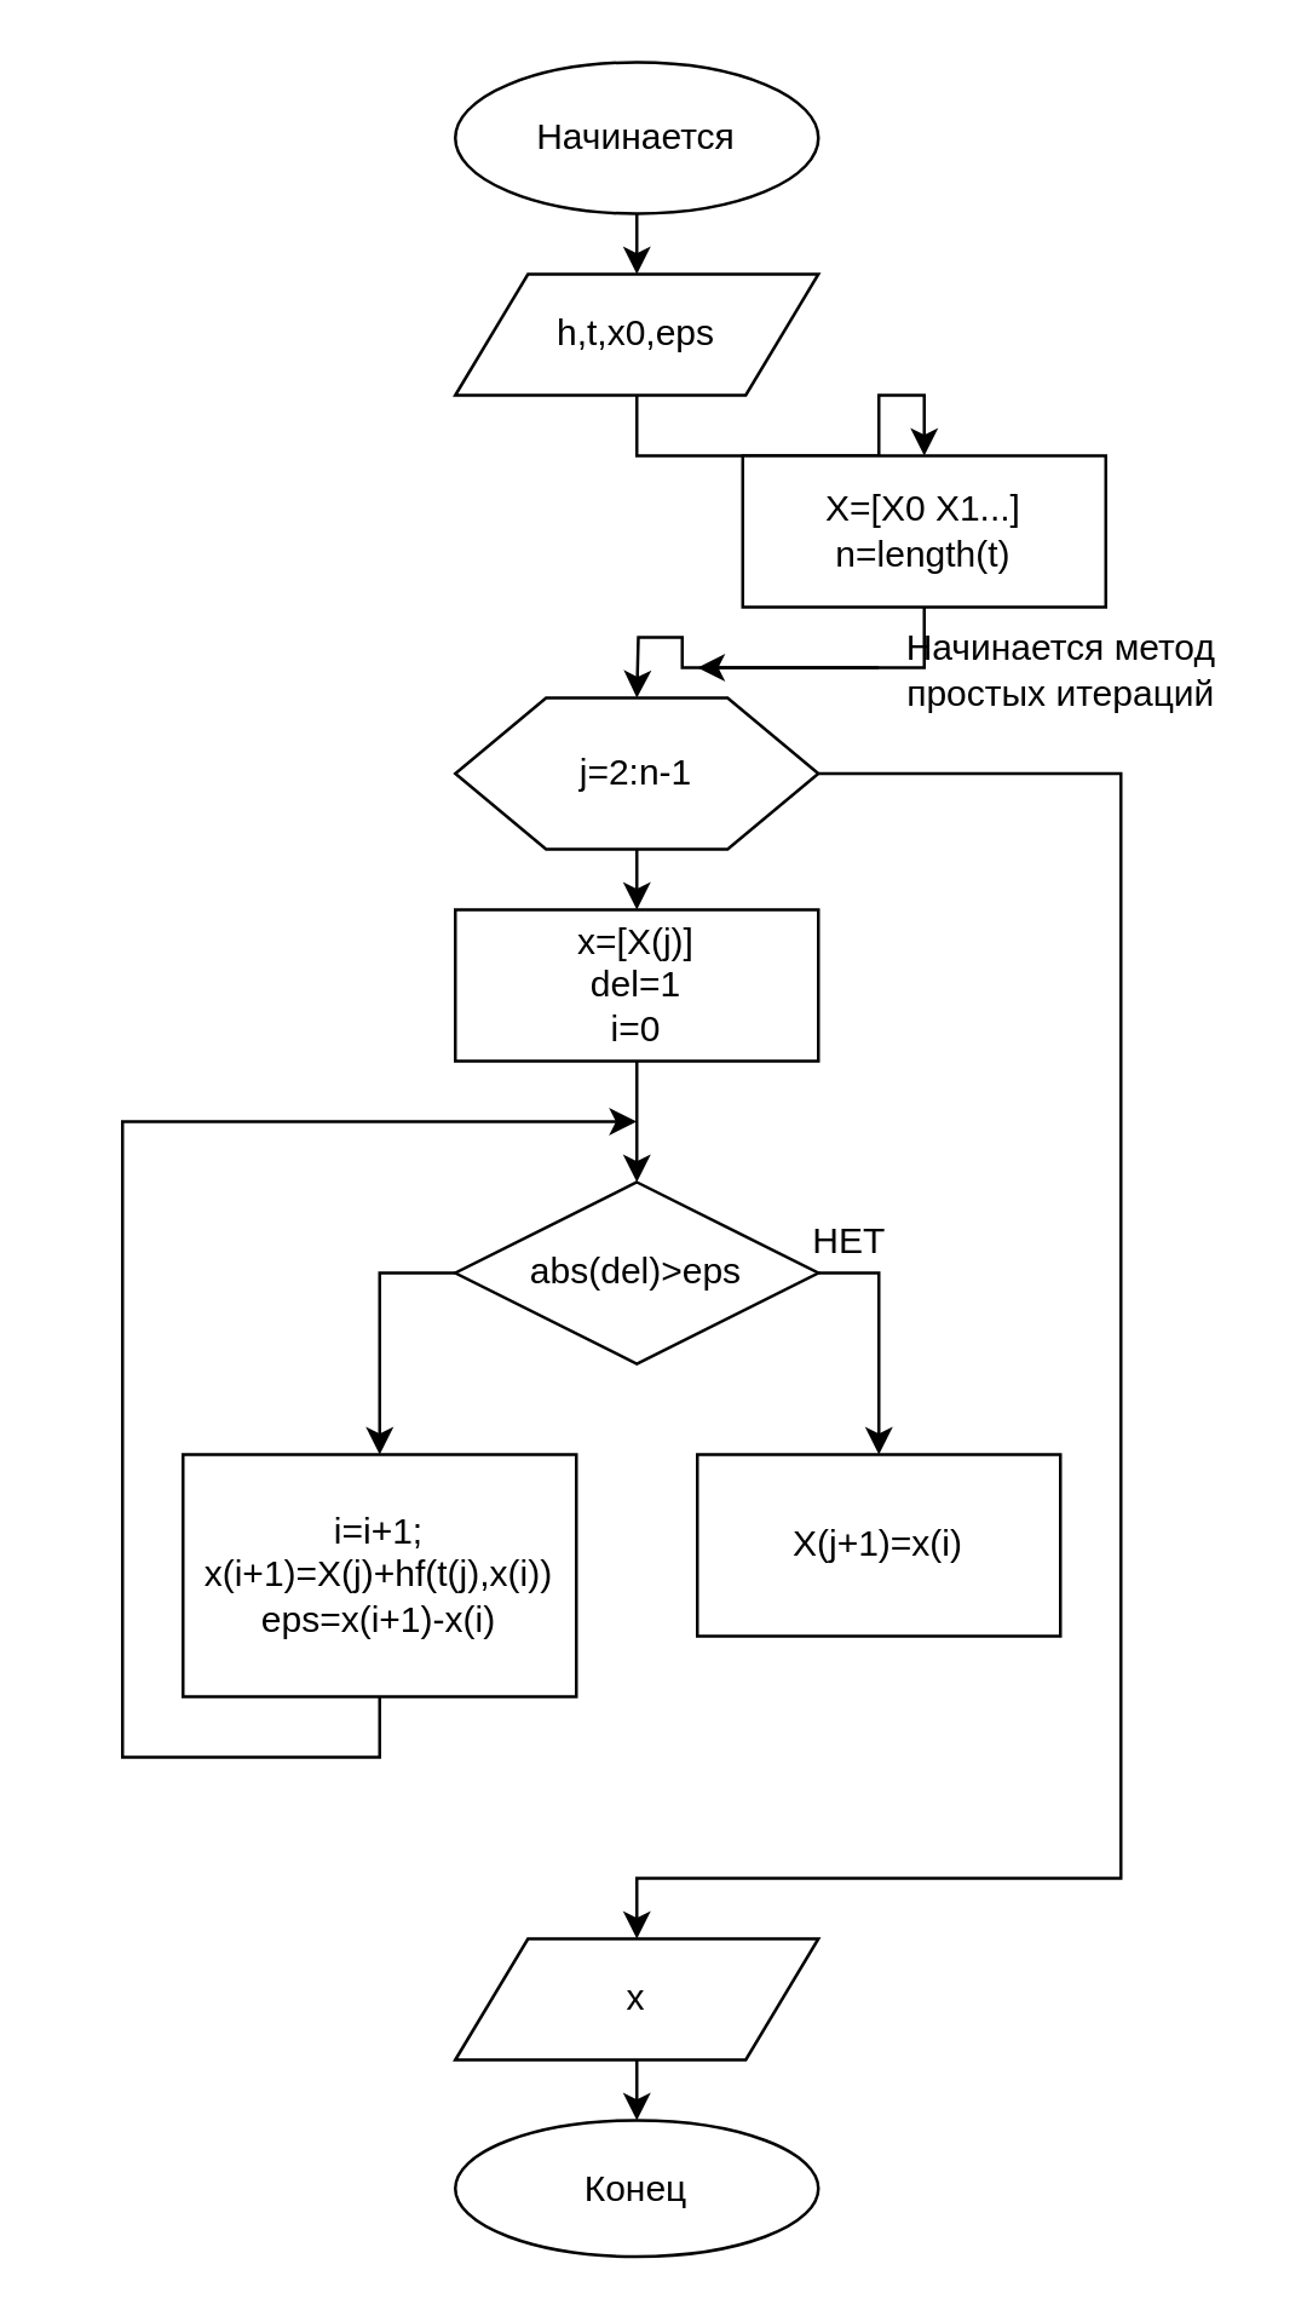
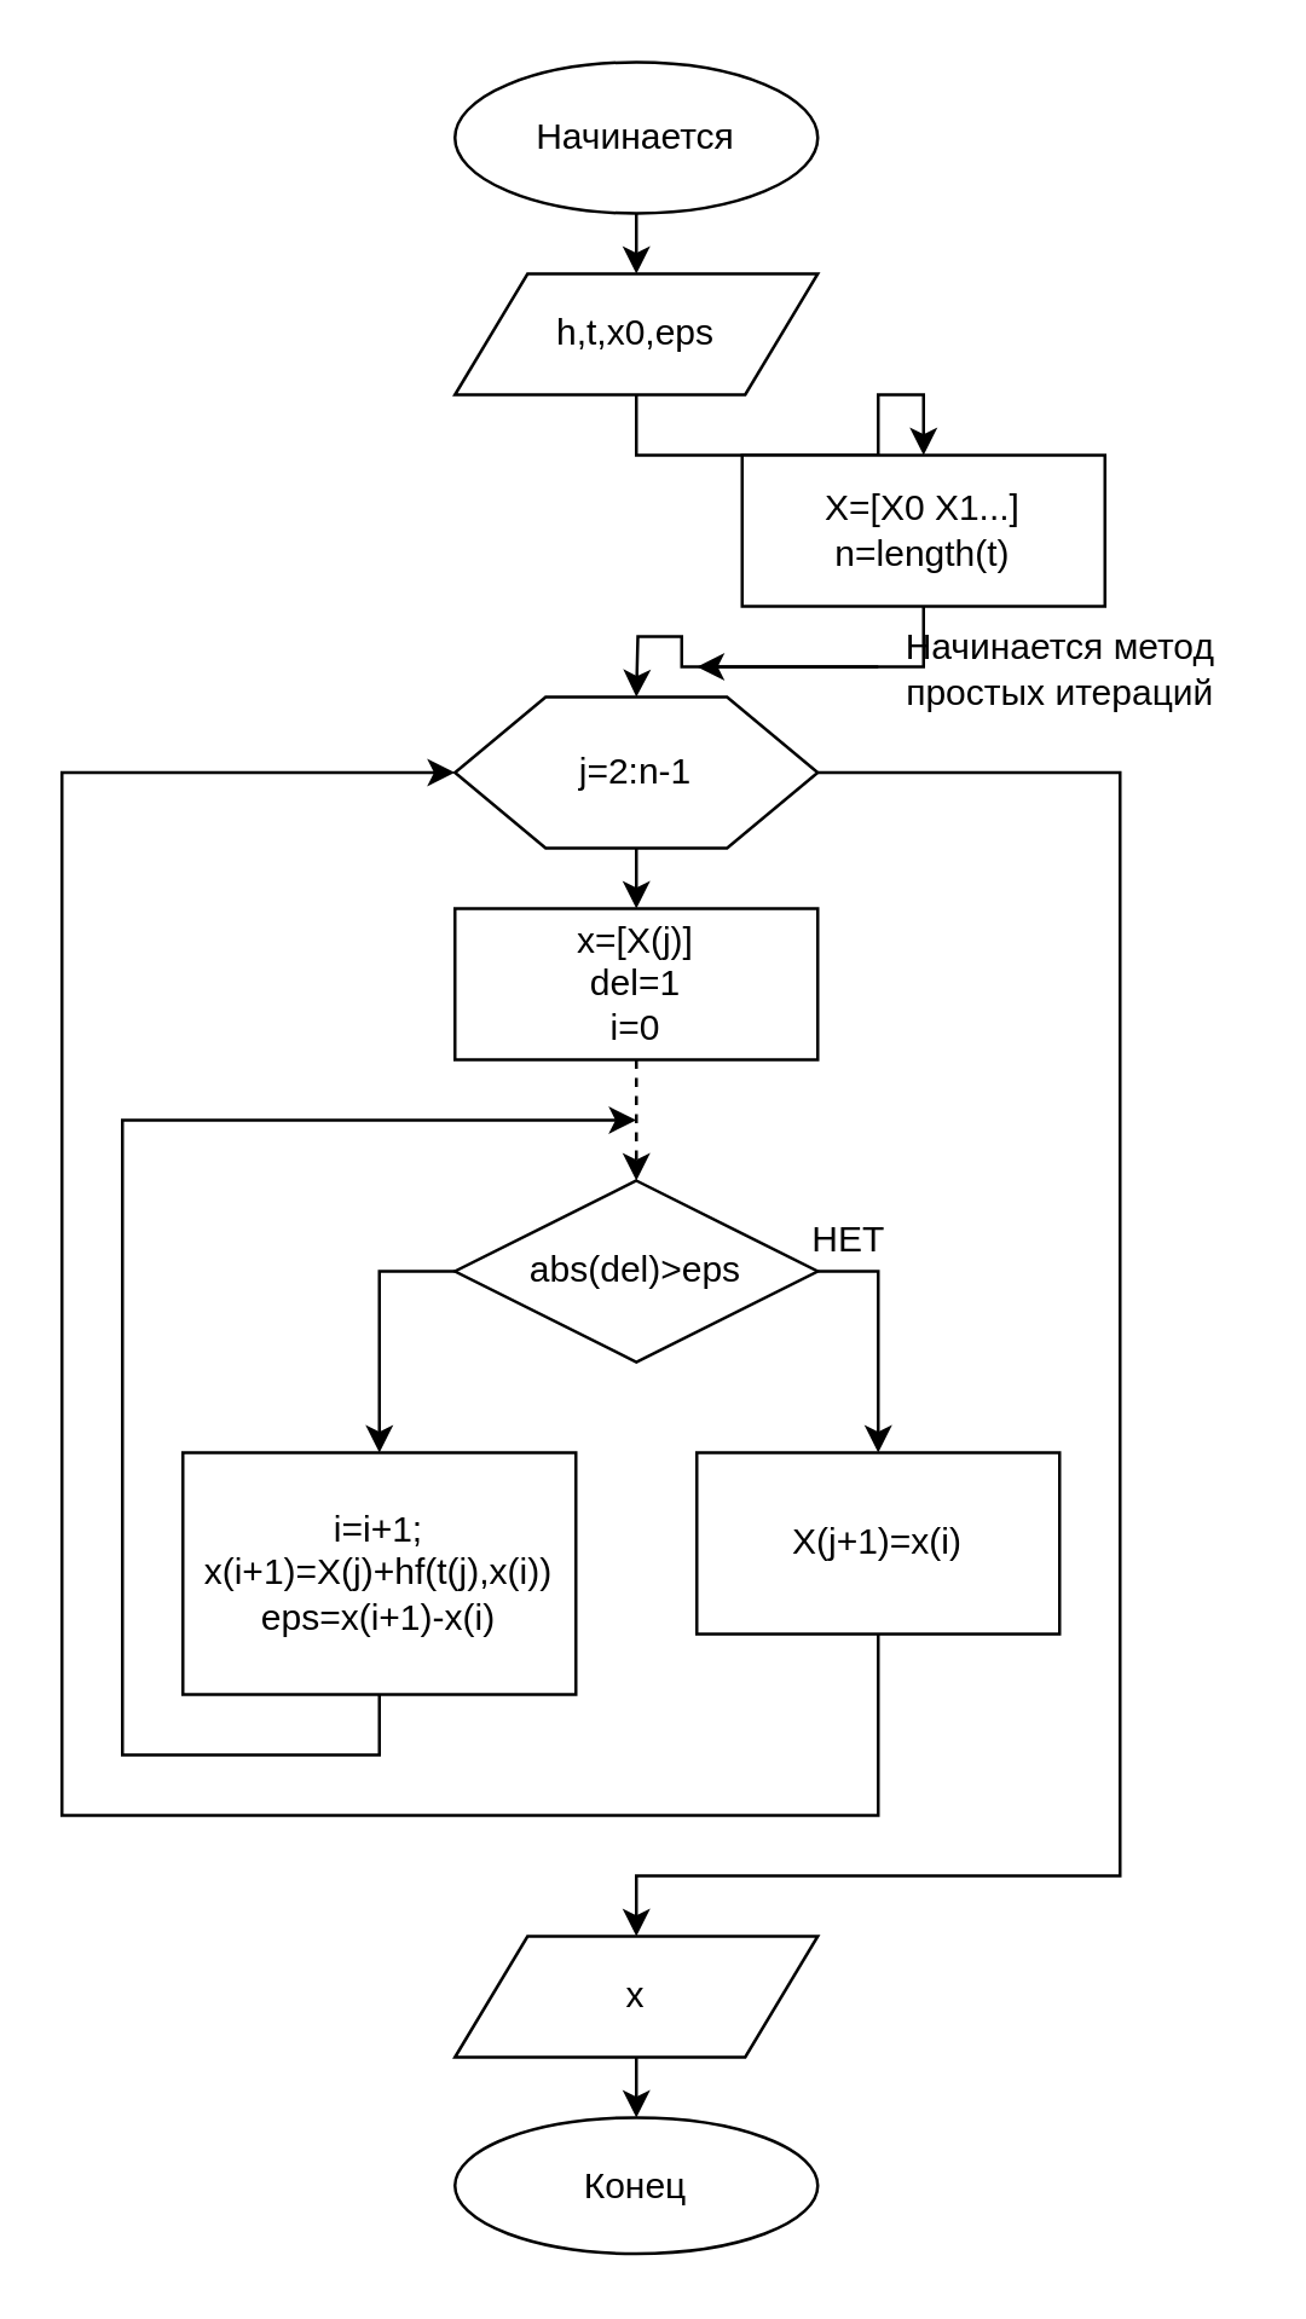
  <mxCell id="0" />
  <mxCell id="1" parent="0" />
  <mxCell id="2" style="edgeStyle=orthogonalEdgeStyle;rounded=0;orthogonalLoop=1;jettySize=auto;html=1;exitX=0.5;exitY=1;exitDx=0;exitDy=0;entryX=0.5;entryY=0;entryDx=0;entryDy=0;" edge="1" parent="1" source="3" target="5"><mxGeometry relative="1" as="geometry" /></mxCell>
  <mxCell id="3" value="Начинается" style="ellipse;whiteSpace=wrap;html=1;" vertex="1" parent="1"><mxGeometry x="150" y="20" width="120" height="50" as="geometry" /></mxCell>
  <mxCell id="4" style="edgeStyle=orthogonalEdgeStyle;rounded=0;orthogonalLoop=1;jettySize=auto;html=1;exitX=0.5;exitY=1;exitDx=0;exitDy=0;entryX=0.5;entryY=0;entryDx=0;entryDy=0;" edge="1" parent="1" source="5" target="7"><mxGeometry relative="1" as="geometry" /></mxCell>
  <mxCell id="5" value="h,t,x0,eps" style="shape=parallelogram;perimeter=parallelogramPerimeter;whiteSpace=wrap;html=1;" vertex="1" parent="1"><mxGeometry x="150" y="90" width="120" height="40" as="geometry" /></mxCell>
  <mxCell id="6" style="edgeStyle=orthogonalEdgeStyle;rounded=0;orthogonalLoop=1;jettySize=auto;html=1;exitX=0.5;exitY=1;exitDx=0;exitDy=0;entryX=0.5;entryY=0;entryDx=0;entryDy=0;" edge="1" parent="1" source="7"><mxGeometry relative="1" as="geometry"><mxPoint x="210" y="230" as="targetPoint" /></mxGeometry></mxCell>
  <mxCell id="7" value="X=[X0 X1...]&lt;br&gt;n=length(t)" style="rounded=0;whiteSpace=wrap;html=1;" vertex="1" parent="1"><mxGeometry x="245" y="150" width="120" height="50" as="geometry" /></mxCell>
  <mxCell id="8" style="edgeStyle=orthogonalEdgeStyle;rounded=0;orthogonalLoop=1;jettySize=auto;html=1;exitX=0.5;exitY=1;exitDx=0;exitDy=0;entryX=0.5;entryY=0;entryDx=0;entryDy=0;" edge="1" parent="1" source="9" target="10"><mxGeometry relative="1" as="geometry" /></mxCell>
  <mxCell id="9" value="x" style="shape=parallelogram;perimeter=parallelogramPerimeter;whiteSpace=wrap;html=1;" vertex="1" parent="1"><mxGeometry x="150" y="640" width="120" height="40" as="geometry" /></mxCell>
  <mxCell id="10" value="Конец" style="ellipse;whiteSpace=wrap;html=1;" vertex="1" parent="1"><mxGeometry x="150" y="700" width="120" height="45" as="geometry" /></mxCell>
  <mxCell id="11" style="edgeStyle=orthogonalEdgeStyle;rounded=0;orthogonalLoop=1;jettySize=auto;html=1;exitX=0.5;exitY=1;exitDx=0;exitDy=0;entryX=0.5;entryY=0;entryDx=0;entryDy=0;" edge="1" parent="1" source="13" target="15"><mxGeometry relative="1" as="geometry" /></mxCell>
  <mxCell id="12" style="edgeStyle=orthogonalEdgeStyle;rounded=0;orthogonalLoop=1;jettySize=auto;html=1;exitX=1;exitY=0.5;exitDx=0;exitDy=0;" edge="1" parent="1" source="13" target="9"><mxGeometry relative="1" as="geometry"><Array as="points"><mxPoint x="370" y="255" /><mxPoint x="370" y="620" /><mxPoint x="210" y="620" /></Array></mxGeometry></mxCell>
  <mxCell id="13" value="j=2:n-1" style="shape=hexagon;perimeter=hexagonPerimeter2;whiteSpace=wrap;html=1;" vertex="1" parent="1"><mxGeometry x="150" y="230" width="120" height="50" as="geometry" /></mxCell>
- <mxCell id="14" style="edgeStyle=orthogonalEdgeStyle;rounded=0;orthogonalLoop=1;jettySize=auto;html=1;exitX=0.5;exitY=1;exitDx=0;exitDy=0;" edge="1" parent="1" source="15" target="18"><mxGeometry relative="1" as="geometry" /></mxCell>
+ <mxCell id="14" style="edgeStyle=orthogonalEdgeStyle;rounded=0;orthogonalLoop=1;jettySize=auto;html=1;exitX=0.5;exitY=1;exitDx=0;exitDy=0;dashed=1;" edge="1" parent="1" source="15" target="18"><mxGeometry relative="1" as="geometry" /></mxCell>
  <mxCell id="15" value="x=[X(j)]&lt;br&gt;del=1&lt;br&gt;i=0" style="rounded=0;whiteSpace=wrap;html=1;" vertex="1" parent="1"><mxGeometry x="150" y="300" width="120" height="50" as="geometry" /></mxCell>
  <mxCell id="16" style="edgeStyle=orthogonalEdgeStyle;rounded=0;orthogonalLoop=1;jettySize=auto;html=1;exitX=0;exitY=0.5;exitDx=0;exitDy=0;entryX=0.5;entryY=0;entryDx=0;entryDy=0;" edge="1" parent="1" source="18" target="20"><mxGeometry relative="1" as="geometry" /></mxCell>
  <mxCell id="17" style="edgeStyle=orthogonalEdgeStyle;rounded=0;orthogonalLoop=1;jettySize=auto;html=1;exitX=1;exitY=0.5;exitDx=0;exitDy=0;" edge="1" parent="1" source="18" target="22"><mxGeometry relative="1" as="geometry" /></mxCell>
  <mxCell id="18" value="abs(del)&amp;gt;eps" style="rhombus;whiteSpace=wrap;html=1;" vertex="1" parent="1"><mxGeometry x="150" y="390" width="120" height="60" as="geometry" /></mxCell>
  <mxCell id="19" style="edgeStyle=orthogonalEdgeStyle;rounded=0;orthogonalLoop=1;jettySize=auto;html=1;exitX=0.5;exitY=1;exitDx=0;exitDy=0;" edge="1" parent="1" source="20"><mxGeometry relative="1" as="geometry"><mxPoint x="210" y="370" as="targetPoint" /><Array as="points"><mxPoint x="125" y="580" /><mxPoint x="40" y="580" /><mxPoint x="40" y="370" /></Array></mxGeometry></mxCell>
  <mxCell id="20" value="i=i+1;&lt;br&gt;x(i+1)=X(j)+hf(t(j),x(i))&lt;br&gt;eps=x(i+1)-x(i)" style="rounded=0;whiteSpace=wrap;html=1;" vertex="1" parent="1"><mxGeometry x="60" y="480" width="130" height="80" as="geometry" /></mxCell>
+ <mxCell id="21" style="edgeStyle=orthogonalEdgeStyle;rounded=0;orthogonalLoop=1;jettySize=auto;html=1;exitX=0.5;exitY=1;exitDx=0;exitDy=0;entryX=0;entryY=0.5;entryDx=0;entryDy=0;" edge="1" parent="1" source="22" target="13"><mxGeometry relative="1" as="geometry"><Array as="points"><mxPoint x="290" y="600" /><mxPoint x="20" y="600" /><mxPoint x="20" y="255" /></Array></mxGeometry></mxCell>
  <mxCell id="22" value="X(j+1)=x(i)" style="rounded=0;whiteSpace=wrap;html=1;" vertex="1" parent="1"><mxGeometry x="230" y="480" width="120" height="60" as="geometry" /></mxCell>
  <mxCell id="23" value="НЕТ" style="text;html=1;align=center;verticalAlign=middle;resizable=0;points=[];autosize=1;" vertex="1" parent="1"><mxGeometry x="260" y="400" width="40" height="20" as="geometry" /></mxCell>
  <mxCell id="24" value="" style="endArrow=classic;html=1;" edge="1" parent="1"><mxGeometry width="50" height="50" relative="1" as="geometry"><mxPoint x="290" y="220" as="sourcePoint" /><mxPoint x="230" y="220" as="targetPoint" /></mxGeometry></mxCell>
  <mxCell id="25" value="Начинается метод&lt;br&gt;простых итераций" style="text;html=1;align=center;verticalAlign=middle;resizable=0;points=[];autosize=1;" vertex="1" parent="1"><mxGeometry x="290" y="206" width="120" height="30" as="geometry" /></mxCell>
